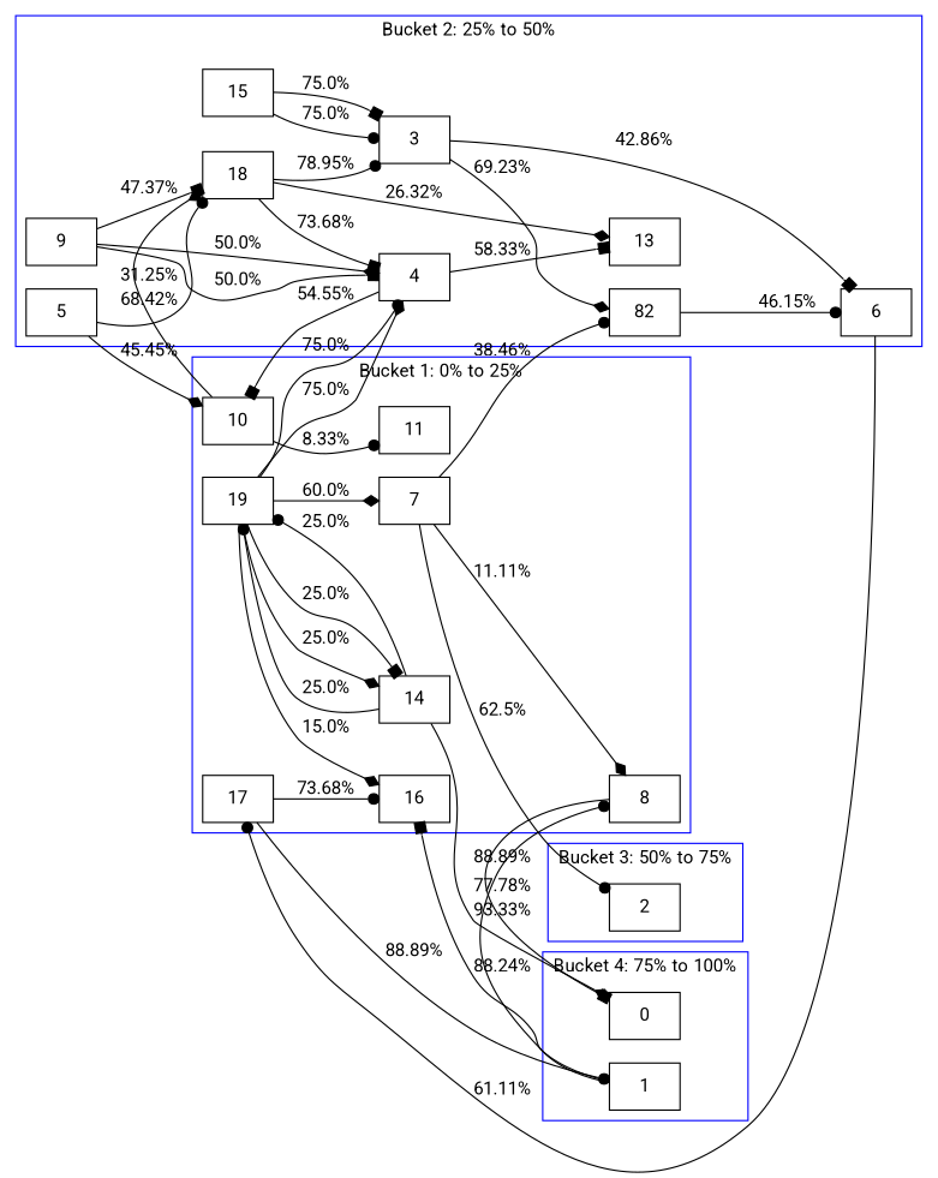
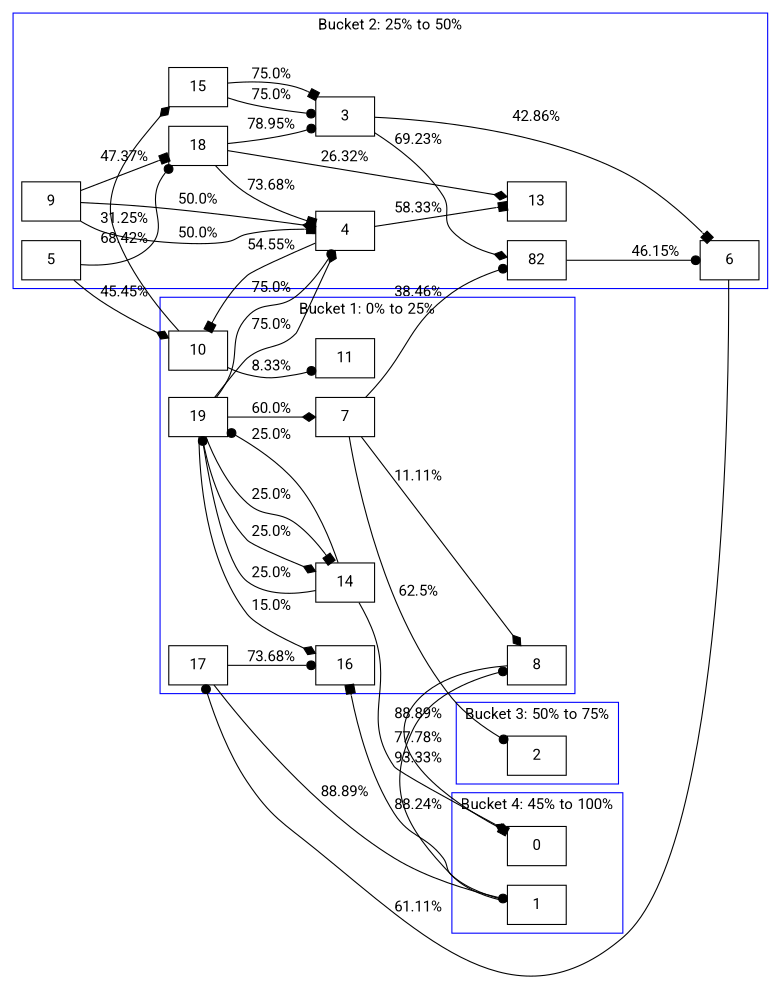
  digraph {
    fontname=Roboto
    rankdir=LR
    node [fontname=Roboto shape=box]
    edge [arrowhead=dot fontname=Roboto weight=25.0]
    7
    8
    10
    11
    14
    19
    16
    17
    0
    1
    n11 [label=82]
    15
    3
    6
    5
    9
    4
    18
    13
    2
    subgraph cluster_1 {
      color=blue
      label="Bucket 1: 0% to 25%"
      7
      8
      10
      11
      14
      19
      16
      17
    }
    subgraph cluster_2 {
      color=blue
-     label="Bucket 4: 75% to 100%"
+     label="Bucket 4: 45% to 100%"
      0
      1
    }
    subgraph cluster_3 {
      color=blue
      label="Bucket 2: 25% to 50%"
      n11
      15
      3
      6
      5
      9
      4
      18
      13
    }
    subgraph cluster_4 {
      color=blue
      label="Bucket 3: 50% to 75%"
      2
    }
    7 -> 8 [arrowhead=diamond label="11.11%" weight=11.11]
    7 -> n11 [label="38.46%" weight=38.46]
    7 -> 2 [label="62.5%" weight=62.5]
    8 -> 0 [arrowhead=box label="88.89%" weight=88.89]
    10 -> 11 [label="8.33%" weight=8.33]
-   10 -> 18 [arrowhead=diamond label="31.25%" weight=31.25]
+   10 -> 15 [arrowhead=diamond label="31.25%" weight=31.25]
    14 -> 19 [label="25.0%"]
    14 -> 19 [label="25.0%"]
    14 -> 0 [arrowhead=diamond label="93.33%" weight=93.33]
    19 -> 7 [arrowhead=diamond label="60.0%" weight=60.0]
    19 -> 14 [arrowhead=diamond label="25.0%"]
    19 -> 14 [arrowhead=box label="25.0%"]
    19 -> 16 [arrowhead=diamond label="15.0%" weight=15.0]
    19 -> 4 [arrowhead=diamond label="75.0%" weight=75.0]
    19 -> 4 [label="75.0%" weight=75.0]
    17 -> 16 [label="73.68%" weight=5.56]
    17 -> 1 [label="88.89%" weight=88.89]
    1 -> 8 [label="77.78%" weight=77.78]
    1 -> 16 [arrowhead=box label="88.24%" weight=88.24]
    n11 -> 6 [label="46.15%" weight=46.15]
    15 -> 3 [label="75.0%" weight=75.0]
    15 -> 3 [arrowhead=box label="75.0%" weight=75.0]
    3 -> n11 [arrowhead=diamond label="69.23%" weight=69.23]
    3 -> 6 [arrowhead=box label="42.86%" weight=42.86]
    6 -> 17 [label="61.11%" weight=61.11]
    5 -> 10 [arrowhead=diamond label="45.45%" weight=45.45]
    5 -> 18 [label="68.42%" weight=68.42]
    9 -> 4 [arrowhead=box label="50.0%" weight=50.0]
    9 -> 4 [arrowhead=diamond label="50.0%" weight=50.0]
    9 -> 18 [arrowhead=box label="47.37%" weight=47.37]
    4 -> 10 [arrowhead=box label="54.55%" weight=54.55]
    4 -> 13 [arrowhead=box label="58.33%" weight=58.33]
    18 -> 3 [label="78.95%" weight=78.95]
    18 -> 4 [arrowhead=box label="73.68%" weight=73.68]
    18 -> 13 [arrowhead=diamond label="26.32%" weight=26.32]
  }
